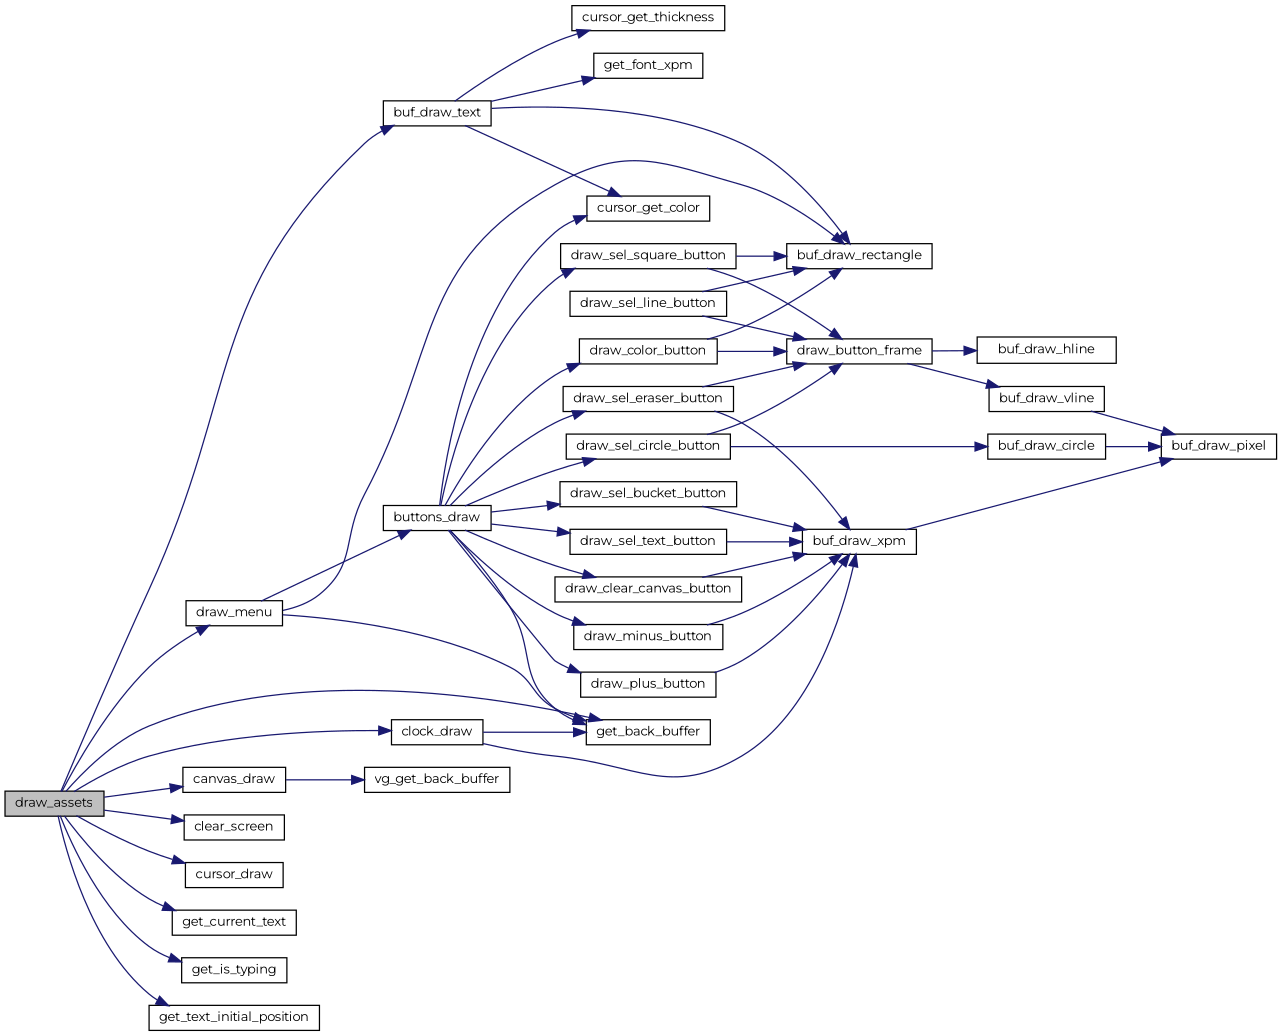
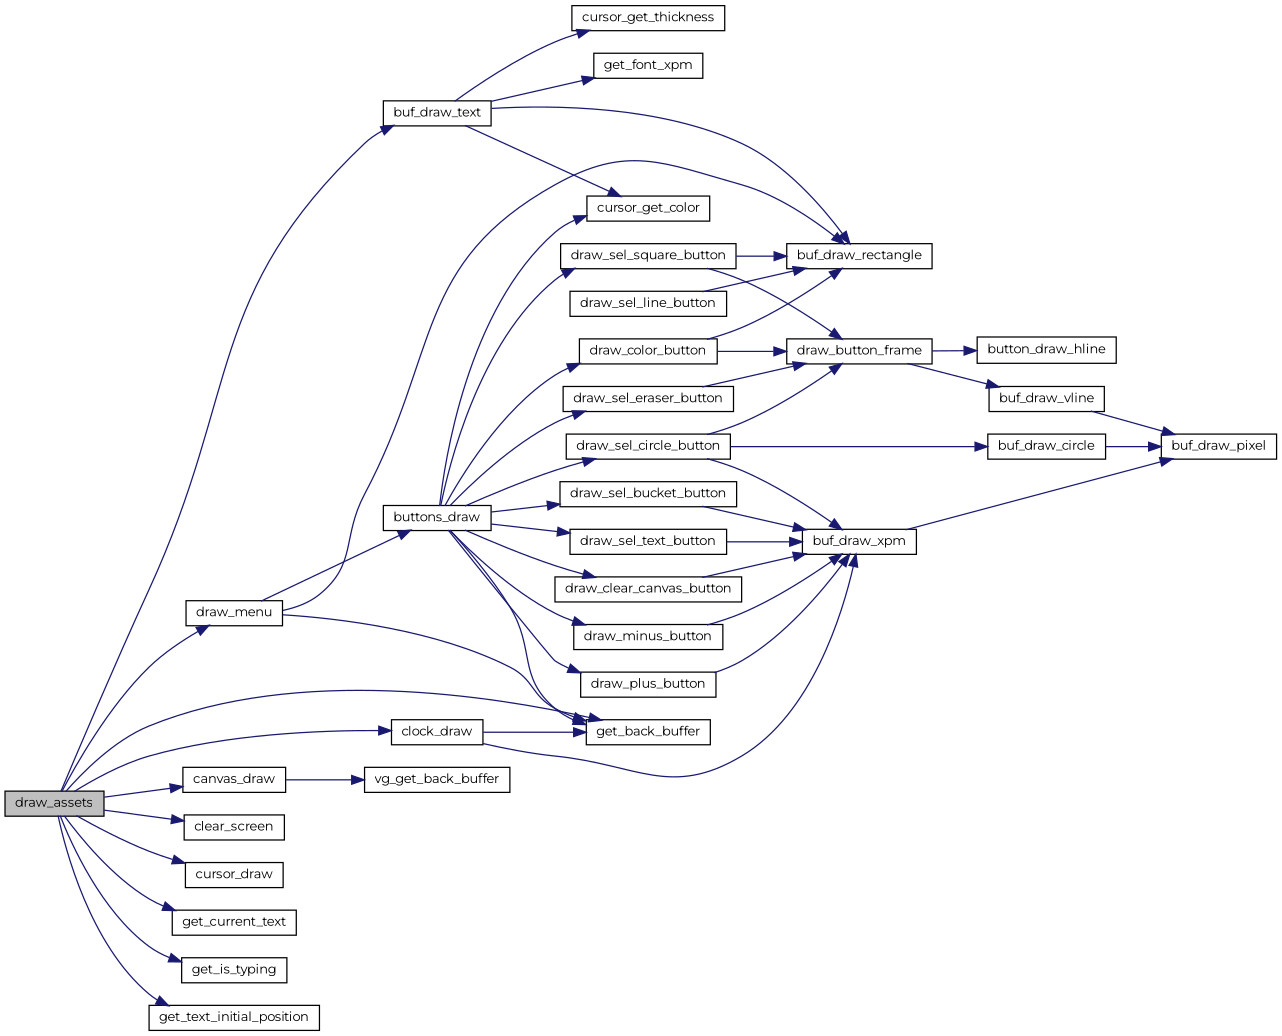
  digraph {
    fontname=Montserrat
    rankdir=LR
    node [color=black fillcolor=white fontname=Montserrat fontsize=10 shape=record style=filled]
    edge [color=midnightblue fontname=Montserrat fontsize=10 labelfontname=Helvetica labelfontsize=10 style=solid]
    n1 [fillcolor=grey75 fontcolor=black height=0.2 label=draw_assets width=0.4]
    n2 [height=0.2 label=buf_draw_text width=0.4]
    n3 [height=0.2 label=canvas_draw width=0.4]
    n4 [height=0.2 label=clear_screen width=0.4]
    n5 [height=0.2 label=clock_draw width=0.4]
    n6 [height=0.2 label=get_back_buffer width=0.4]
    n7 [height=0.2 label=cursor_draw width=0.4]
    n8 [height=0.2 label=draw_menu width=0.4]
    n9 [height=0.2 label=get_current_text width=0.4]
    n10 [height=0.2 label=get_is_typing width=0.4]
    n11 [height=0.2 label=get_text_initial_position width=0.4]
    n12 [height=0.2 label=buf_draw_rectangle width=0.4]
    n13 [height=0.2 label=cursor_get_color width=0.4]
    n14 [height=0.2 label=cursor_get_thickness width=0.4]
    n15 [height=0.2 label=get_font_xpm width=0.4]
    n16 [height=0.2 label=vg_get_back_buffer width=0.4]
    n17 [height=0.2 label=buf_draw_xpm width=0.4]
    n18 [height=0.2 label=buttons_draw width=0.4]
    n19 [height=0.2 label=buf_draw_pixel width=0.4]
    n20 [height=0.2 label=draw_clear_canvas_button width=0.4]
    n21 [height=0.2 label=draw_color_button width=0.4]
    n22 [height=0.2 label=draw_minus_button width=0.4]
    n23 [height=0.2 label=draw_plus_button width=0.4]
    n24 [height=0.2 label=draw_sel_bucket_button width=0.4]
    n25 [height=0.2 label=draw_sel_circle_button width=0.4]
    n26 [height=0.2 label=draw_sel_eraser_button width=0.4]
    n27 [height=0.2 label=draw_sel_square_button width=0.4]
    n28 [height=0.2 label=draw_sel_text_button width=0.4]
    n29 [height=0.2 label=draw_button_frame width=0.4]
    n30 [height=0.2 label=buf_draw_circle width=0.4]
    n31 [height=0.2 label=draw_sel_line_button width=0.4]
-   n32 [height=0.2 label=buf_draw_hline width=0.4]
+   n32 [height=0.2 label=button_draw_hline width=0.4]
    n33 [height=0.2 label=buf_draw_vline width=0.4]
    n1 -> n2
    n1 -> n3
    n1 -> n4
    n1 -> n5
    n1 -> n6
    n1 -> n7
    n1 -> n8
    n1 -> n9
    n1 -> n10
    n1 -> n11
    n2 -> n12
    n2 -> n13
    n2 -> n14
    n2 -> n15
    n3 -> n16
    n5 -> n6
    n5 -> n17
    n8 -> n6
    n8 -> n12
    n8 -> n18
    n17 -> n19
    n18 -> n6
    n18 -> n13
    n18 -> n20
    n18 -> n21
    n18 -> n22
    n18 -> n23
    n18 -> n24
    n18 -> n25
    n18 -> n26
    n18 -> n27
    n18 -> n28
    n20 -> n17
    n21 -> n12
    n21 -> n29
    n22 -> n17
    n23 -> n17
    n24 -> n17
    n25 -> n29
    n25 -> n30
-   n26 -> n17
+   n25 -> n17
    n26 -> n29
    n27 -> n12
    n27 -> n29
    n28 -> n17
    n29 -> n32
    n29 -> n33
    n30 -> n19
    n31 -> n12
-   n31 -> n29
    n33 -> n19
  }
